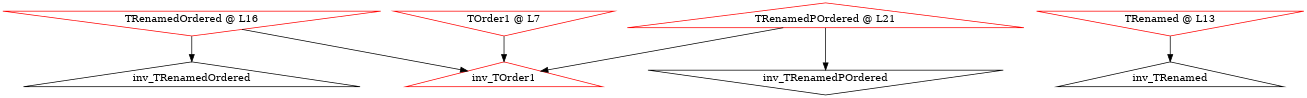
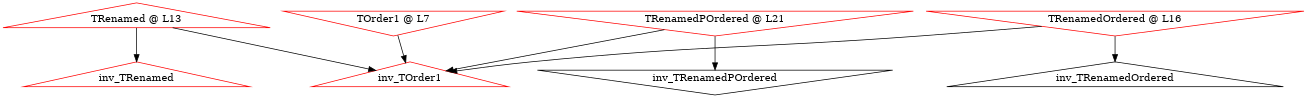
  digraph {
    fontname="DejaVu Serif"
    node [color=red fontname="DejaVu Serif" shape=invtriangle]
    edge [fontname="DejaVu Serif"]
    n1 [label="TRenamedOrdered @ L16"]
    inv_TOrder1 [shape=triangle]
    inv_TRenamedOrdered [shape=triangle color=""]
-   n4 [label="TRenamed @ L13"]
-   inv_TRenamed [shape=triangle color=""]
+   n4 [label="TRenamed @ L13" shape=triangle]
+   inv_TRenamed [shape=triangle]
    n6 [label="TOrder1 @ L7"]
-   n7 [label="TRenamedPOrdered @ L21" shape=triangle]
+   n7 [label="TRenamedPOrdered @ L21"]
    inv_TRenamedPOrdered [color=""]
    n1 -> inv_TOrder1
    n1 -> inv_TRenamedOrdered
+   n4 -> inv_TOrder1
    n4 -> inv_TRenamed
    n6 -> inv_TOrder1
    n7 -> inv_TOrder1
    n7 -> inv_TRenamedPOrdered
  }
